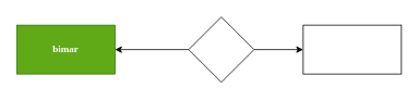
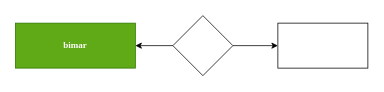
  <mxCell id="0" />
  <mxCell id="1" parent="0" />
- <mxCell id="2" value="bimar" style="rounded=0;whiteSpace=wrap;html=1;fillColor=#60a917;fontColor=#ffffff;strokeColor=#2D7600;fontFamily=Tahoma;fontStyle=1" vertex="1" parent="1"><mxGeometry x="20" y="30" width="120" height="60" as="geometry" /></mxCell>
+ <mxCell id="2" value="bimar" style="rounded=0;whiteSpace=wrap;html=1;fillColor=#60a917;fontColor=#ffffff;strokeColor=#2D7600;fontFamily=Tahoma;fontStyle=1" vertex="1" parent="1"><mxGeometry x="20" y="30" width="160" height="60" as="geometry" /></mxCell>
  <mxCell id="3" value="" style="edgeStyle=none;html=1;fontFamily=Tahoma;" edge="1" parent="1" source="5" target="2"><mxGeometry relative="1" as="geometry" /></mxCell>
  <mxCell id="4" value="" style="edgeStyle=none;html=1;fontFamily=Tahoma;" edge="1" parent="1" source="5" target="6"><mxGeometry relative="1" as="geometry" /></mxCell>
  <mxCell id="5" value="" style="rhombus;whiteSpace=wrap;html=1;fontFamily=Tahoma;" vertex="1" parent="1"><mxGeometry x="230" y="20" width="80" height="80" as="geometry" /></mxCell>
  <mxCell id="6" value="" style="whiteSpace=wrap;html=1;fontFamily=Tahoma;" vertex="1" parent="1"><mxGeometry x="370" y="30" width="120" height="60" as="geometry" /></mxCell>
